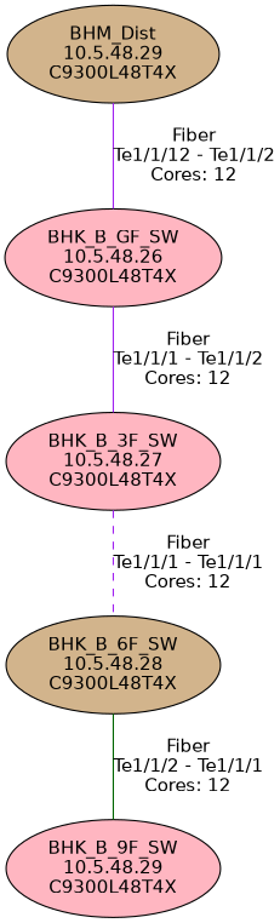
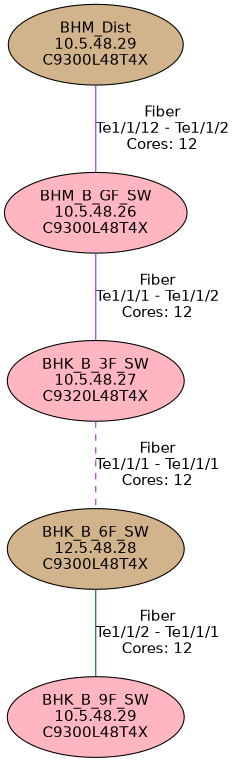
  graph {
    fontname="DejaVu Sans"
    node [fillcolor=lightpink fontname="DejaVu Sans" style=filled]
    edge [color=purple fontname="DejaVu Sans" style=solid]
    n1 [fillcolor=tan label="BHM_Dist\n10.5.48.29\nC9300L48T4X"]
-   n2 [label="BHK_B_GF_SW\n10.5.48.26\nC9300L48T4X"]
-   n3 [label="BHK_B_3F_SW\n10.5.48.27\nC9300L48T4X"]
-   n4 [fillcolor=tan label="BHK_B_6F_SW\n10.5.48.28\nC9300L48T4X"]
+   n2 [label="BHM_B_GF_SW\n10.5.48.26\nC9300L48T4X"]
+   n3 [label="BHK_B_3F_SW\n10.5.48.27\nC9320L48T4X"]
+   n4 [fillcolor=tan label="BHK_B_6F_SW\n12.5.48.28\nC9300L48T4X"]
    n5 [label="BHK_B_9F_SW\n10.5.48.29\nC9300L48T4X"]
    n1 -- n2 [label="Fiber\nTe1/1/12 - Te1/1/2\nCores: 12"]
    n2 -- n3 [label="Fiber\nTe1/1/1 - Te1/1/2\nCores: 12"]
    n3 -- n4 [label="Fiber\nTe1/1/1 - Te1/1/1\nCores: 12" style=dashed]
    n4 -- n5 [color=darkgreen label="Fiber\nTe1/1/2 - Te1/1/1\nCores: 12"]
  }
